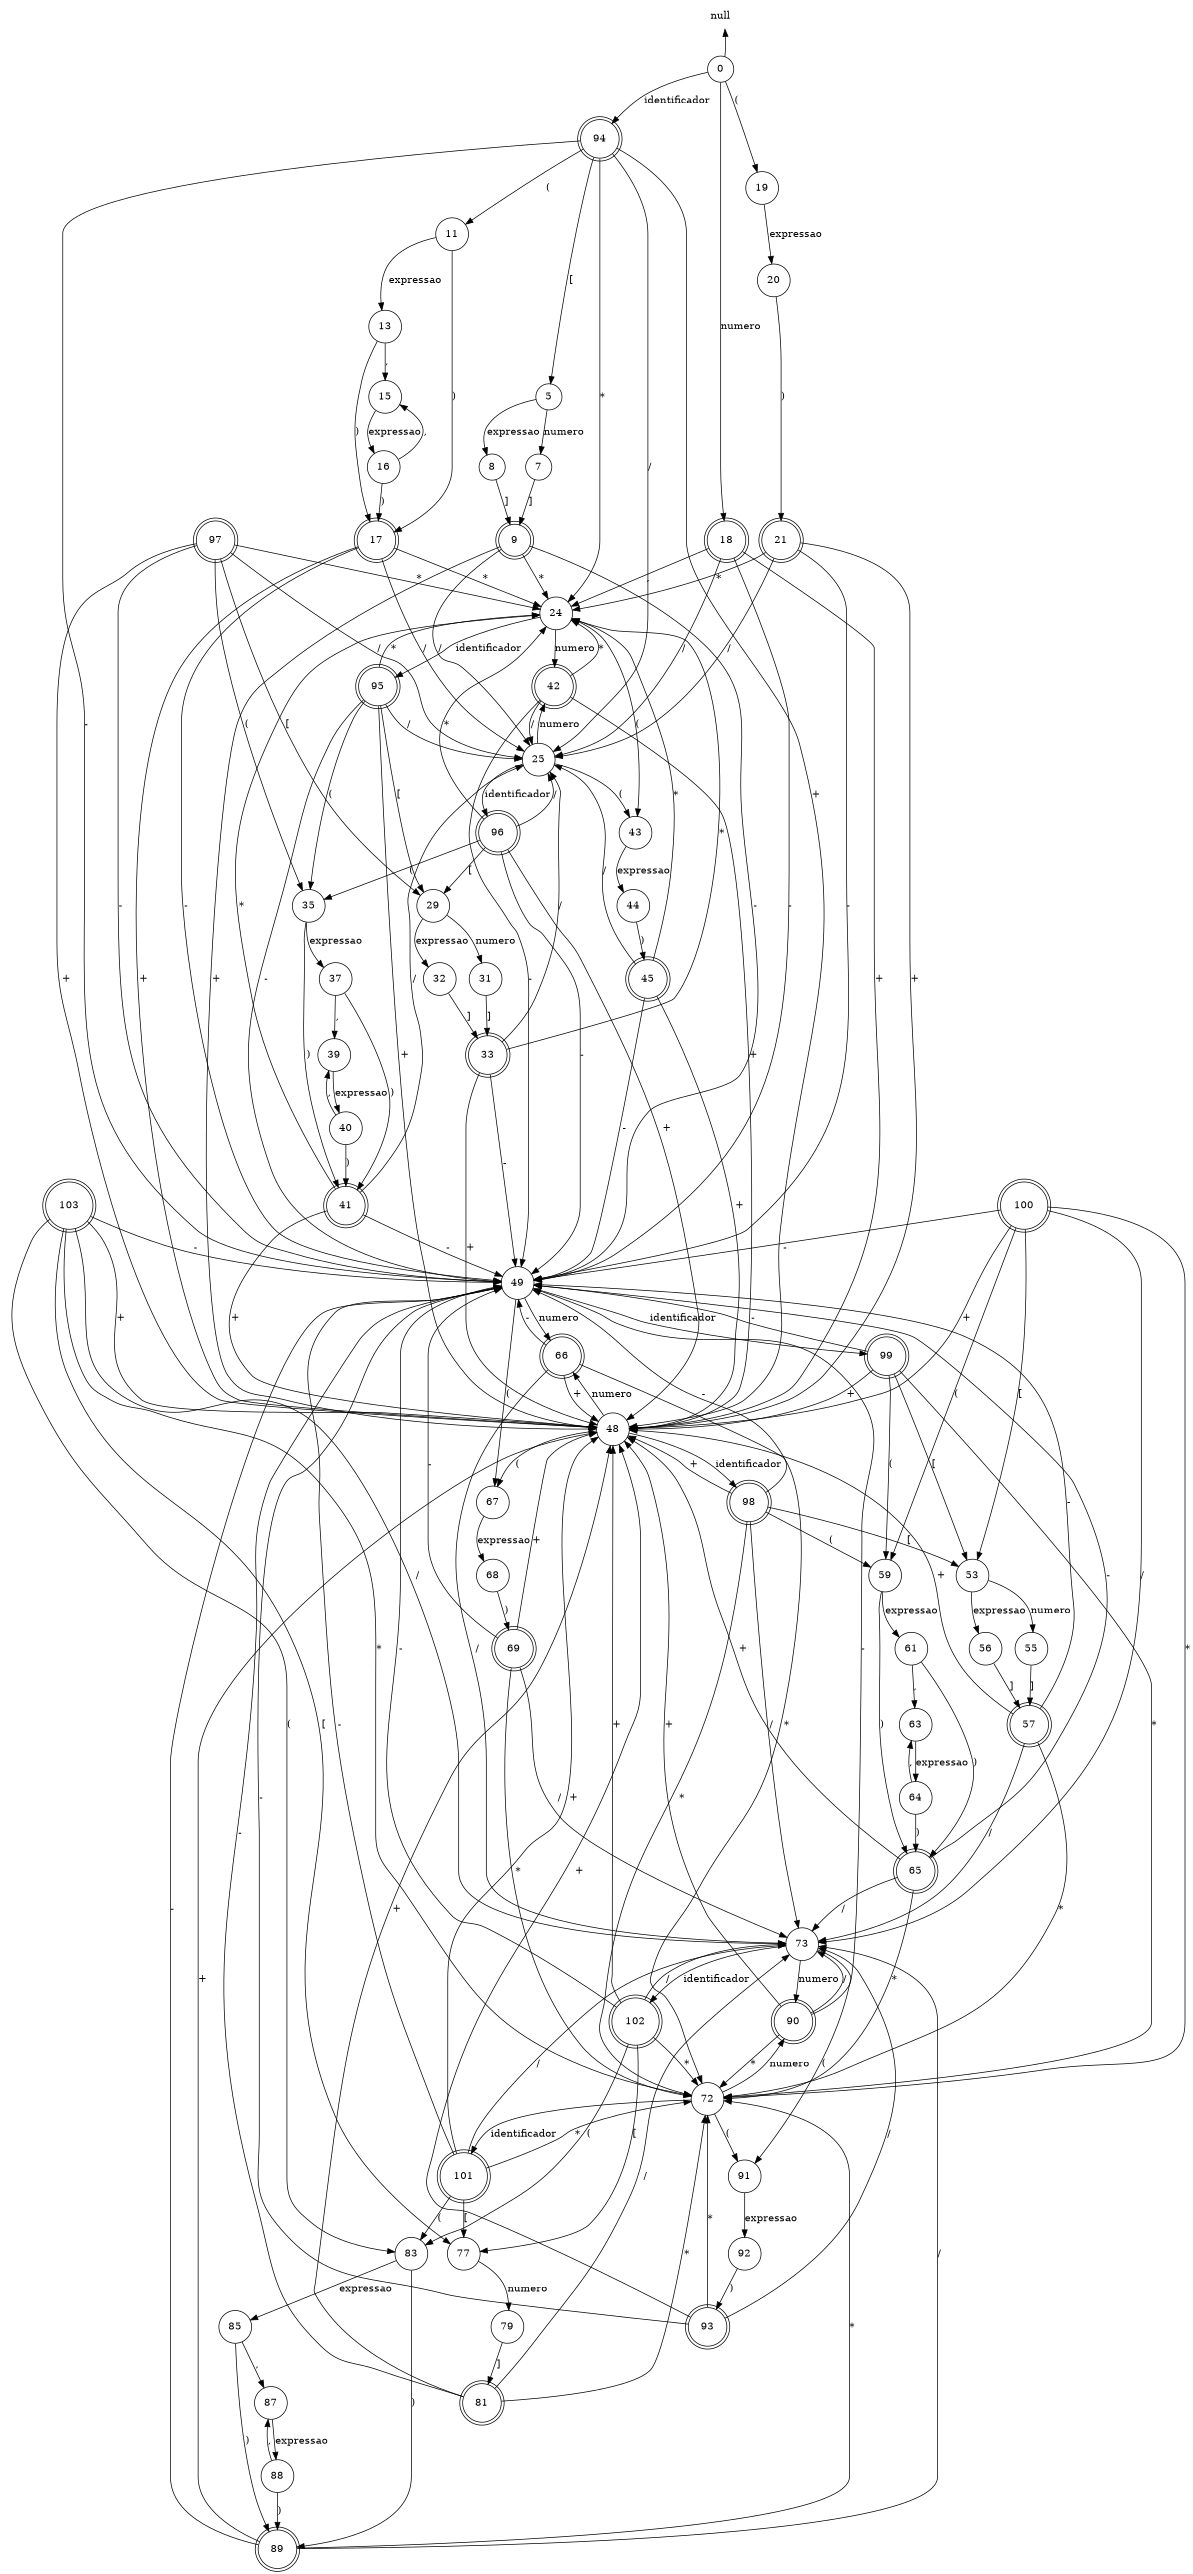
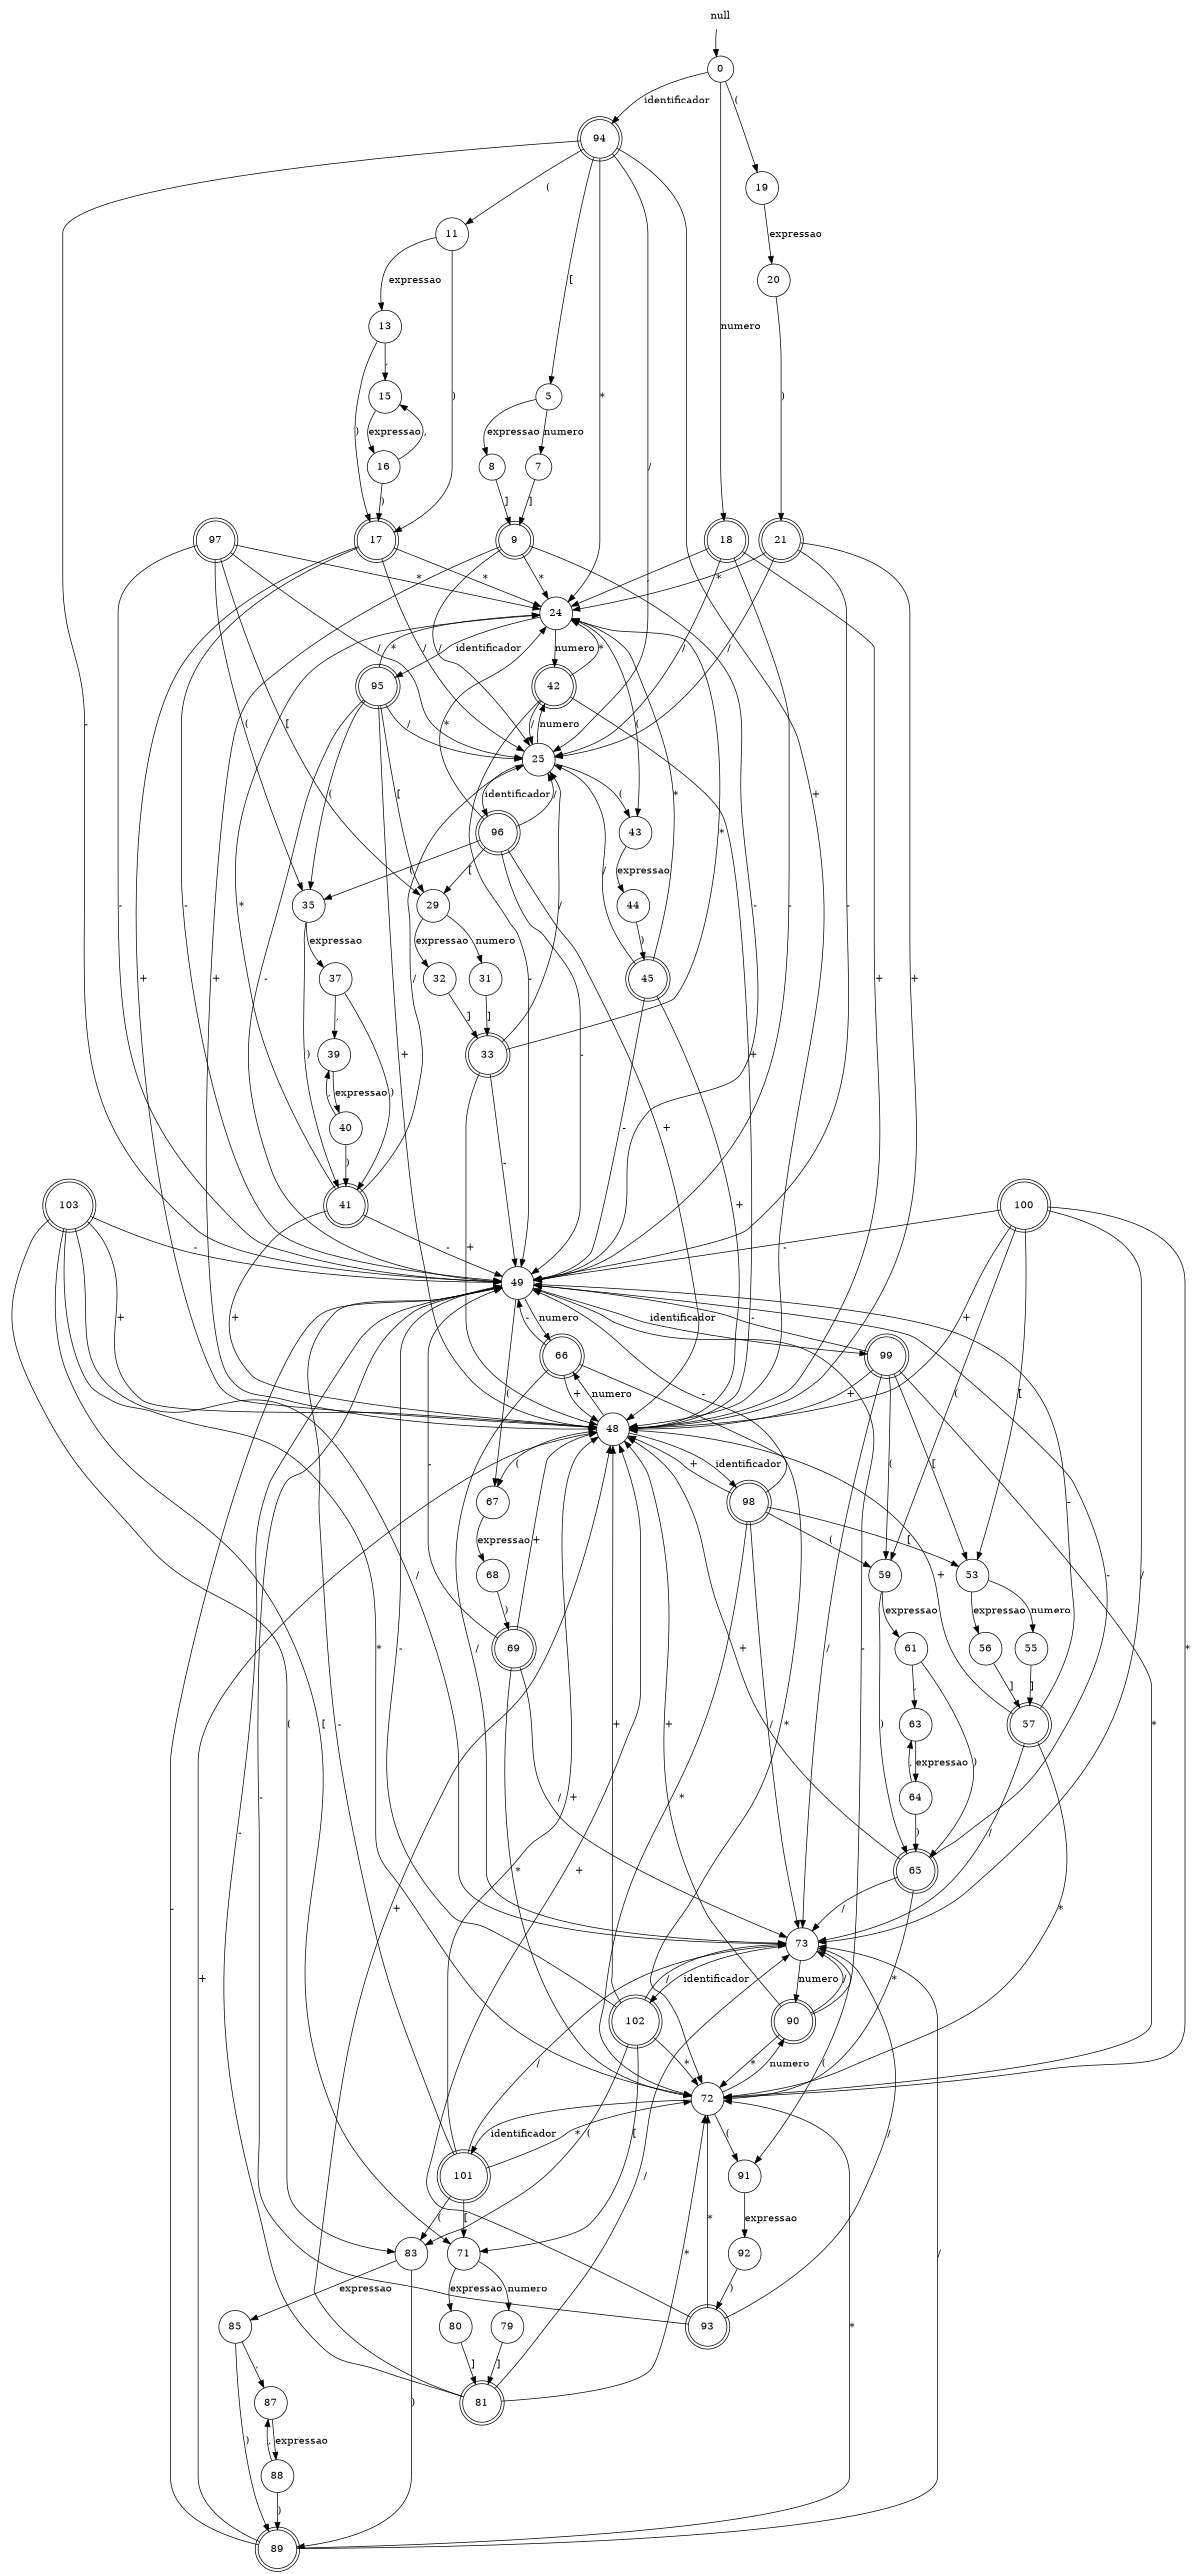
  digraph {
    node [shape=circle]
    null [shape=plaintext]
    0
    18 [shape=doublecircle]
    94 [shape=doublecircle]
    19
    9 [shape=doublecircle]
    24
    25
    48
    49
    42 [shape=doublecircle]
    95 [shape=doublecircle]
    43
    96 [shape=doublecircle]
    66 [shape=doublecircle]
    98 [shape=doublecircle]
    67
    99 [shape=doublecircle]
    17 [shape=doublecircle]
    21 [shape=doublecircle]
    33 [shape=doublecircle]
    41 [shape=doublecircle]
    45 [shape=doublecircle]
    57 [shape=doublecircle]
    72
    73
    90 [shape=doublecircle]
    101 [shape=doublecircle]
    91
    102 [shape=doublecircle]
    65 [shape=doublecircle]
    69 [shape=doublecircle]
    81 [shape=doublecircle]
    89 [shape=doublecircle]
    93 [shape=doublecircle]
    5
    11
    7
    8
    13
    29
    35
    31
    32
    37
    97 [shape=doublecircle]
    53
    59
    55
    56
    61
    100 [shape=doublecircle]
-   77
+   77 [label=71]
    83
    79
+   80
    85
    103 [shape=doublecircle]
    20
    44
    68
    15
    16
    39
    40
    92
    63
    64
    87
    88
-   0 -> null
+   null -> 0
    0 -> 18 [label=numero]
    0 -> 94 [label=identificador]
    0 -> 19 [label="("]
    18 -> 24 [label=","]
    18 -> 25 [label="/"]
    18 -> 48 [label="+"]
    18 -> 49 [label="-"]
    94 -> 24 [label="*"]
    94 -> 25 [label="/"]
    94 -> 48 [label="+"]
    94 -> 49 [label="-"]
    94 -> 5 [label="["]
    94 -> 11 [label="("]
    19 -> 20 [label=expressao]
    9 -> 24 [label="*"]
    9 -> 25 [label="/"]
    9 -> 48 [label="+"]
    9 -> 49 [label="-"]
    24 -> 42 [label=numero]
    24 -> 95 [label=identificador]
    24 -> 43 [label="("]
    25 -> 42 [label=numero]
    25 -> 43 [label="("]
    25 -> 96 [label=identificador]
    48 -> 66 [label=numero]
    48 -> 98 [label=identificador]
    48 -> 67 [label="("]
    49 -> 66 [label=numero]
    49 -> 67 [label="("]
    49 -> 99 [label=identificador]
    42 -> 24 [label="*"]
    42 -> 25 [label="/"]
    42 -> 48 [label="+"]
    42 -> 49 [label="-"]
    95 -> 24 [label="*"]
    95 -> 25 [label="/"]
    95 -> 48 [label="+"]
    95 -> 49 [label="-"]
    95 -> 29 [label="["]
    95 -> 35 [label="("]
    43 -> 44 [label=expressao]
    96 -> 24 [label="*"]
    96 -> 25 [label="/"]
    96 -> 48 [label="+"]
    96 -> 49 [label="-"]
    96 -> 29 [label="["]
    96 -> 35 [label="("]
    66 -> 48 [label="+"]
    66 -> 49 [label="-"]
    66 -> 72 [label="*"]
    66 -> 73 [label="/"]
    98 -> 48 [label="+"]
    98 -> 49 [label="-"]
    98 -> 72 [label="*"]
    98 -> 73 [label="/"]
    98 -> 53 [label="["]
    98 -> 59 [label="("]
    67 -> 68 [label=expressao]
    99 -> 48 [label="+"]
    99 -> 49 [label="-"]
    99 -> 72 [label="*"]
+   99 -> 73 [label="/"]
    99 -> 53 [label="["]
    99 -> 59 [label="("]
    17 -> 24 [label="*"]
    17 -> 25 [label="/"]
    17 -> 48 [label="+"]
    17 -> 49 [label="-"]
    21 -> 24 [label="*"]
    21 -> 25 [label="/"]
    21 -> 48 [label="+"]
    21 -> 49 [label="-"]
    33 -> 24 [label="*"]
    33 -> 25 [label="/"]
    33 -> 48 [label="+"]
    33 -> 49 [label="-"]
    41 -> 24 [label="*"]
    41 -> 25 [label="/"]
    41 -> 48 [label="+"]
    41 -> 49 [label="-"]
    45 -> 24 [label="*"]
    45 -> 25 [label="/"]
    45 -> 48 [label="+"]
    45 -> 49 [label="-"]
    57 -> 48 [label="+"]
    57 -> 49 [label="-"]
    57 -> 72 [label="*"]
    57 -> 73 [label="/"]
    72 -> 90 [label=numero]
    72 -> 101 [label=identificador]
    72 -> 91 [label="("]
    73 -> 90 [label=numero]
    73 -> 91 [label="("]
    73 -> 102 [label=identificador]
    90 -> 48 [label="+"]
    90 -> 49 [label="-"]
    90 -> 72 [label="*"]
    90 -> 73 [label="/"]
    101 -> 48 [label="+"]
    101 -> 49 [label="-"]
    101 -> 72 [label="*"]
    101 -> 73 [label="/"]
    101 -> 77 [label="["]
    101 -> 83 [label="("]
    91 -> 92 [label=expressao]
    102 -> 48 [label="+"]
    102 -> 49 [label="-"]
    102 -> 72 [label="*"]
    102 -> 73 [label="/"]
    102 -> 77 [label="["]
    102 -> 83 [label="("]
    65 -> 48 [label="+"]
    65 -> 49 [label="-"]
    65 -> 72 [label="*"]
    65 -> 73 [label="/"]
    69 -> 48 [label="+"]
    69 -> 49 [label="-"]
    69 -> 72 [label="*"]
    69 -> 73 [label="/"]
    81 -> 48 [label="+"]
    81 -> 49 [label="-"]
    81 -> 72 [label="*"]
    81 -> 73 [label="/"]
    89 -> 48 [label="+"]
    89 -> 49 [label="-"]
    89 -> 72 [label="*"]
    89 -> 73 [label="/"]
    93 -> 48 [label="+"]
    93 -> 49 [label="-"]
    93 -> 72 [label="*"]
    93 -> 73 [label="/"]
    5 -> 7 [label=numero]
    5 -> 8 [label=expressao]
    11 -> 17 [label=")"]
    11 -> 13 [label=expressao]
    7 -> 9 [label="]"]
    8 -> 9 [label="]"]
    13 -> 17 [label=")"]
    13 -> 15 [label=","]
    29 -> 31 [label=numero]
    29 -> 32 [label=expressao]
    35 -> 41 [label=")"]
    35 -> 37 [label=expressao]
    31 -> 33 [label="]"]
    32 -> 33 [label="]"]
    37 -> 41 [label=")"]
    37 -> 39 [label=","]
    97 -> 24 [label="*"]
    97 -> 25 [label="/"]
-   97 -> 48 [label="+"]
    97 -> 49 [label="-"]
    97 -> 29 [label="["]
    97 -> 35 [label="("]
    53 -> 55 [label=numero]
    53 -> 56 [label=expressao]
    59 -> 65 [label=")"]
    59 -> 61 [label=expressao]
    55 -> 57 [label="]"]
    56 -> 57 [label="]"]
    61 -> 65 [label=")"]
    61 -> 63 [label=","]
    100 -> 48 [label="+"]
    100 -> 49 [label="-"]
    100 -> 72 [label="*"]
    100 -> 73 [label="/"]
    100 -> 53 [label="["]
    100 -> 59 [label="("]
    77 -> 79 [label=numero]
+   77 -> 80 [label=expressao]
    83 -> 89 [label=")"]
    83 -> 85 [label=expressao]
    79 -> 81 [label="]"]
+   80 -> 81 [label="]"]
    85 -> 89 [label=")"]
    85 -> 87 [label=","]
    103 -> 48 [label="+"]
    103 -> 49 [label="-"]
    103 -> 72 [label="*"]
    103 -> 73 [label="/"]
    103 -> 77 [label="["]
    103 -> 83 [label="("]
    20 -> 21 [label=")"]
    44 -> 45 [label=")"]
    68 -> 69 [label=")"]
    15 -> 16 [label=expressao]
    16 -> 17 [label=")"]
    16 -> 15 [label=","]
    39 -> 40 [label=expressao]
    40 -> 41 [label=")"]
    40 -> 39 [label=","]
    92 -> 93 [label=")"]
    63 -> 64 [label=expressao]
    64 -> 65 [label=")"]
    64 -> 63 [label=","]
    87 -> 88 [label=expressao]
    88 -> 89 [label=")"]
    88 -> 87 [label=","]
  }
